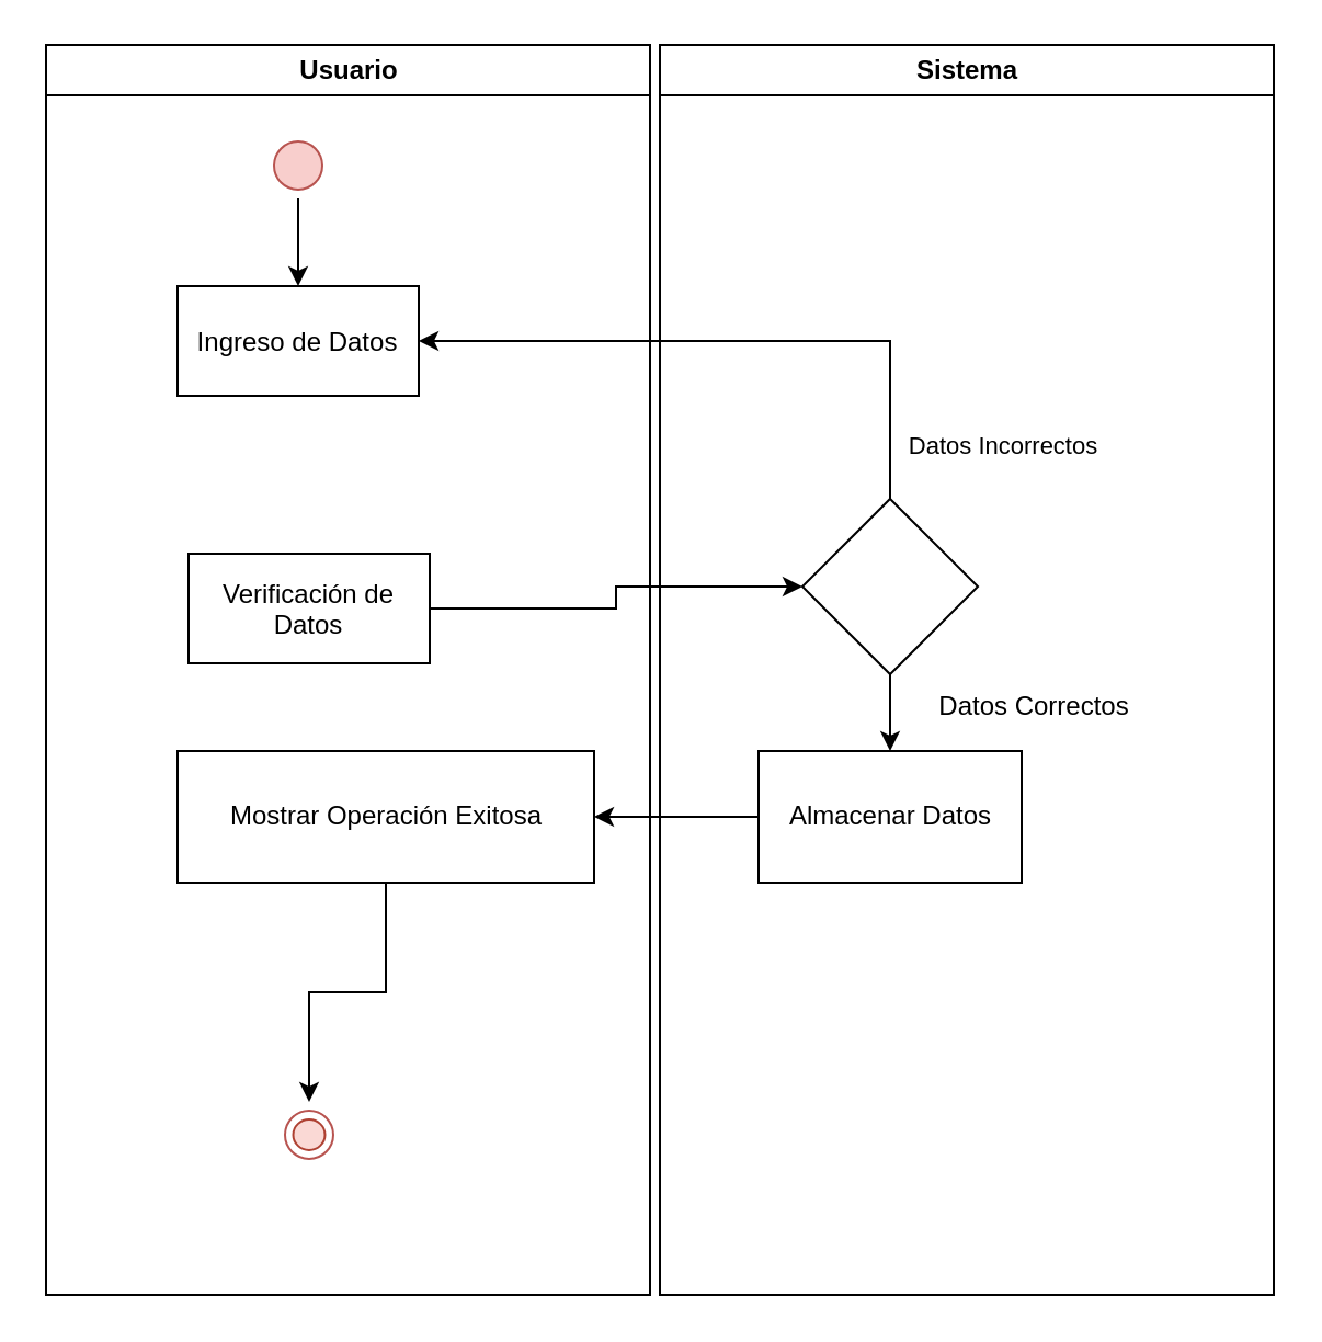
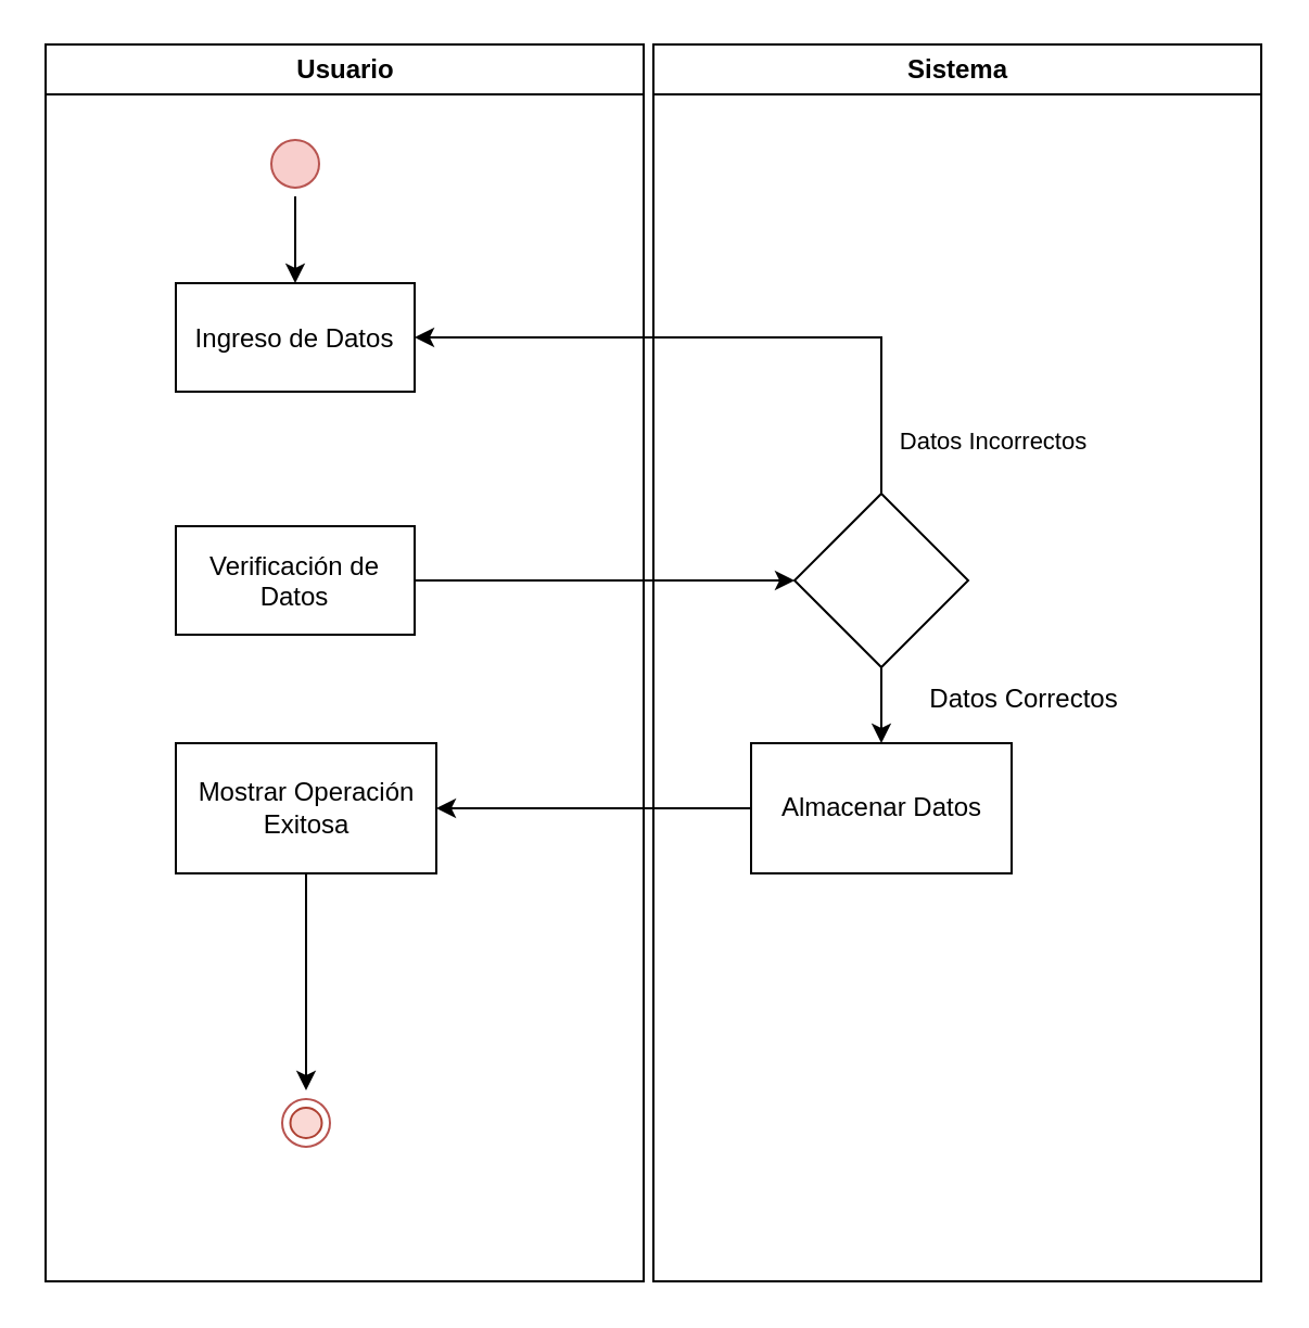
  <mxCell id="0" />
  <mxCell id="1" parent="0" />
  <mxCell id="2" value="Usuario" style="swimlane;whiteSpace=wrap" parent="1" vertex="1"><mxGeometry x="20.5" y="20" width="275.5" height="570" as="geometry" /></mxCell>
  <mxCell id="3" style="edgeStyle=orthogonalEdgeStyle;rounded=0;orthogonalLoop=1;jettySize=auto;html=1;exitX=0.5;exitY=1;exitDx=0;exitDy=0;entryX=0.5;entryY=0;entryDx=0;entryDy=0;" edge="1" parent="2" source="4" target="5"><mxGeometry relative="1" as="geometry" /></mxCell>
  <mxCell id="4" value="" style="ellipse;shape=startState;fillColor=#f8cecc;strokeColor=#b85450;" parent="2" vertex="1"><mxGeometry x="100" y="40" width="30" height="30" as="geometry" /></mxCell>
  <mxCell id="5" value="Ingreso de Datos" style="" parent="2" vertex="1"><mxGeometry x="60" y="110" width="110" height="50" as="geometry" /></mxCell>
- <mxCell id="6" value="Verificación de &#10;Datos" style="" vertex="1" parent="2"><mxGeometry x="65" y="232" width="110" height="50" as="geometry" /></mxCell>
+ <mxCell id="6" value="Verificación de &#10;Datos" style="" vertex="1" parent="2"><mxGeometry x="60" y="222" width="110" height="50" as="geometry" /></mxCell>
  <mxCell id="7" style="edgeStyle=orthogonalEdgeStyle;rounded=0;orthogonalLoop=1;jettySize=auto;html=1;exitX=0.5;exitY=1;exitDx=0;exitDy=0;entryX=0.5;entryY=0;entryDx=0;entryDy=0;" edge="1" parent="2" source="8" target="9"><mxGeometry relative="1" as="geometry" /></mxCell>
- <mxCell id="8" value="Mostrar Operación Exitosa" style="whiteSpace=wrap;html=1;" vertex="1" parent="2"><mxGeometry x="60" y="322" width="190" height="60" as="geometry" /></mxCell>
+ <mxCell id="8" value="Mostrar Operación Exitosa" style="whiteSpace=wrap;html=1;" vertex="1" parent="2"><mxGeometry x="60" y="322" width="120" height="60" as="geometry" /></mxCell>
  <mxCell id="9" value="" style="ellipse;shape=startState;fillColor=none;strokeColor=#b85450;" vertex="1" parent="2"><mxGeometry x="105" y="482" width="30" height="30" as="geometry" /></mxCell>
  <mxCell id="10" value="" style="ellipse;shape=startState;fillColor=#fad9d5;strokeColor=#ae4132;" vertex="1" parent="2"><mxGeometry x="108.75" y="486" width="22.5" height="22" as="geometry" /></mxCell>
  <mxCell id="11" value="Sistema" style="swimlane;whiteSpace=wrap" parent="1" vertex="1"><mxGeometry x="300.5" y="20" width="280" height="570" as="geometry"><mxRectangle x="444.5" y="128" width="90" height="30" as="alternateBounds" /></mxGeometry></mxCell>
  <mxCell id="12" value="" style="edgeStyle=orthogonalEdgeStyle;rounded=0;orthogonalLoop=1;jettySize=auto;html=1;" edge="1" parent="11" source="13" target="14"><mxGeometry relative="1" as="geometry" /></mxCell>
  <mxCell id="13" value="" style="rhombus;whiteSpace=wrap;html=1;" vertex="1" parent="11"><mxGeometry x="65" y="207" width="80" height="80" as="geometry" /></mxCell>
  <mxCell id="14" value="Almacenar Datos" style="whiteSpace=wrap;html=1;" vertex="1" parent="11"><mxGeometry x="45" y="322" width="120" height="60" as="geometry" /></mxCell>
  <mxCell id="15" value="Datos Correctos" style="text;html=1;align=center;verticalAlign=middle;resizable=0;points=[];autosize=1;strokeColor=none;fillColor=none;" vertex="1" parent="11"><mxGeometry x="115.5" y="287" width="110" height="30" as="geometry" /></mxCell>
  <mxCell id="16" value="" style="edgeStyle=orthogonalEdgeStyle;rounded=0;orthogonalLoop=1;jettySize=auto;html=1;" edge="1" parent="1" source="6" target="13"><mxGeometry relative="1" as="geometry" /></mxCell>
  <mxCell id="17" style="edgeStyle=orthogonalEdgeStyle;rounded=0;orthogonalLoop=1;jettySize=auto;html=1;exitX=0.5;exitY=0;exitDx=0;exitDy=0;entryX=1;entryY=0.5;entryDx=0;entryDy=0;" edge="1" parent="1" source="13" target="5"><mxGeometry relative="1" as="geometry" /></mxCell>
  <mxCell id="18" value="Datos Incorrectos" style="edgeLabel;html=1;align=center;verticalAlign=middle;resizable=0;points=[];" vertex="1" connectable="0" parent="17"><mxGeometry x="-0.335" y="-2" relative="1" as="geometry"><mxPoint x="74" y="49" as="offset" /></mxGeometry></mxCell>
  <mxCell id="19" style="edgeStyle=orthogonalEdgeStyle;rounded=0;orthogonalLoop=1;jettySize=auto;html=1;exitX=0;exitY=0.5;exitDx=0;exitDy=0;entryX=1;entryY=0.5;entryDx=0;entryDy=0;" edge="1" parent="1" source="14" target="8"><mxGeometry relative="1" as="geometry" /></mxCell>
